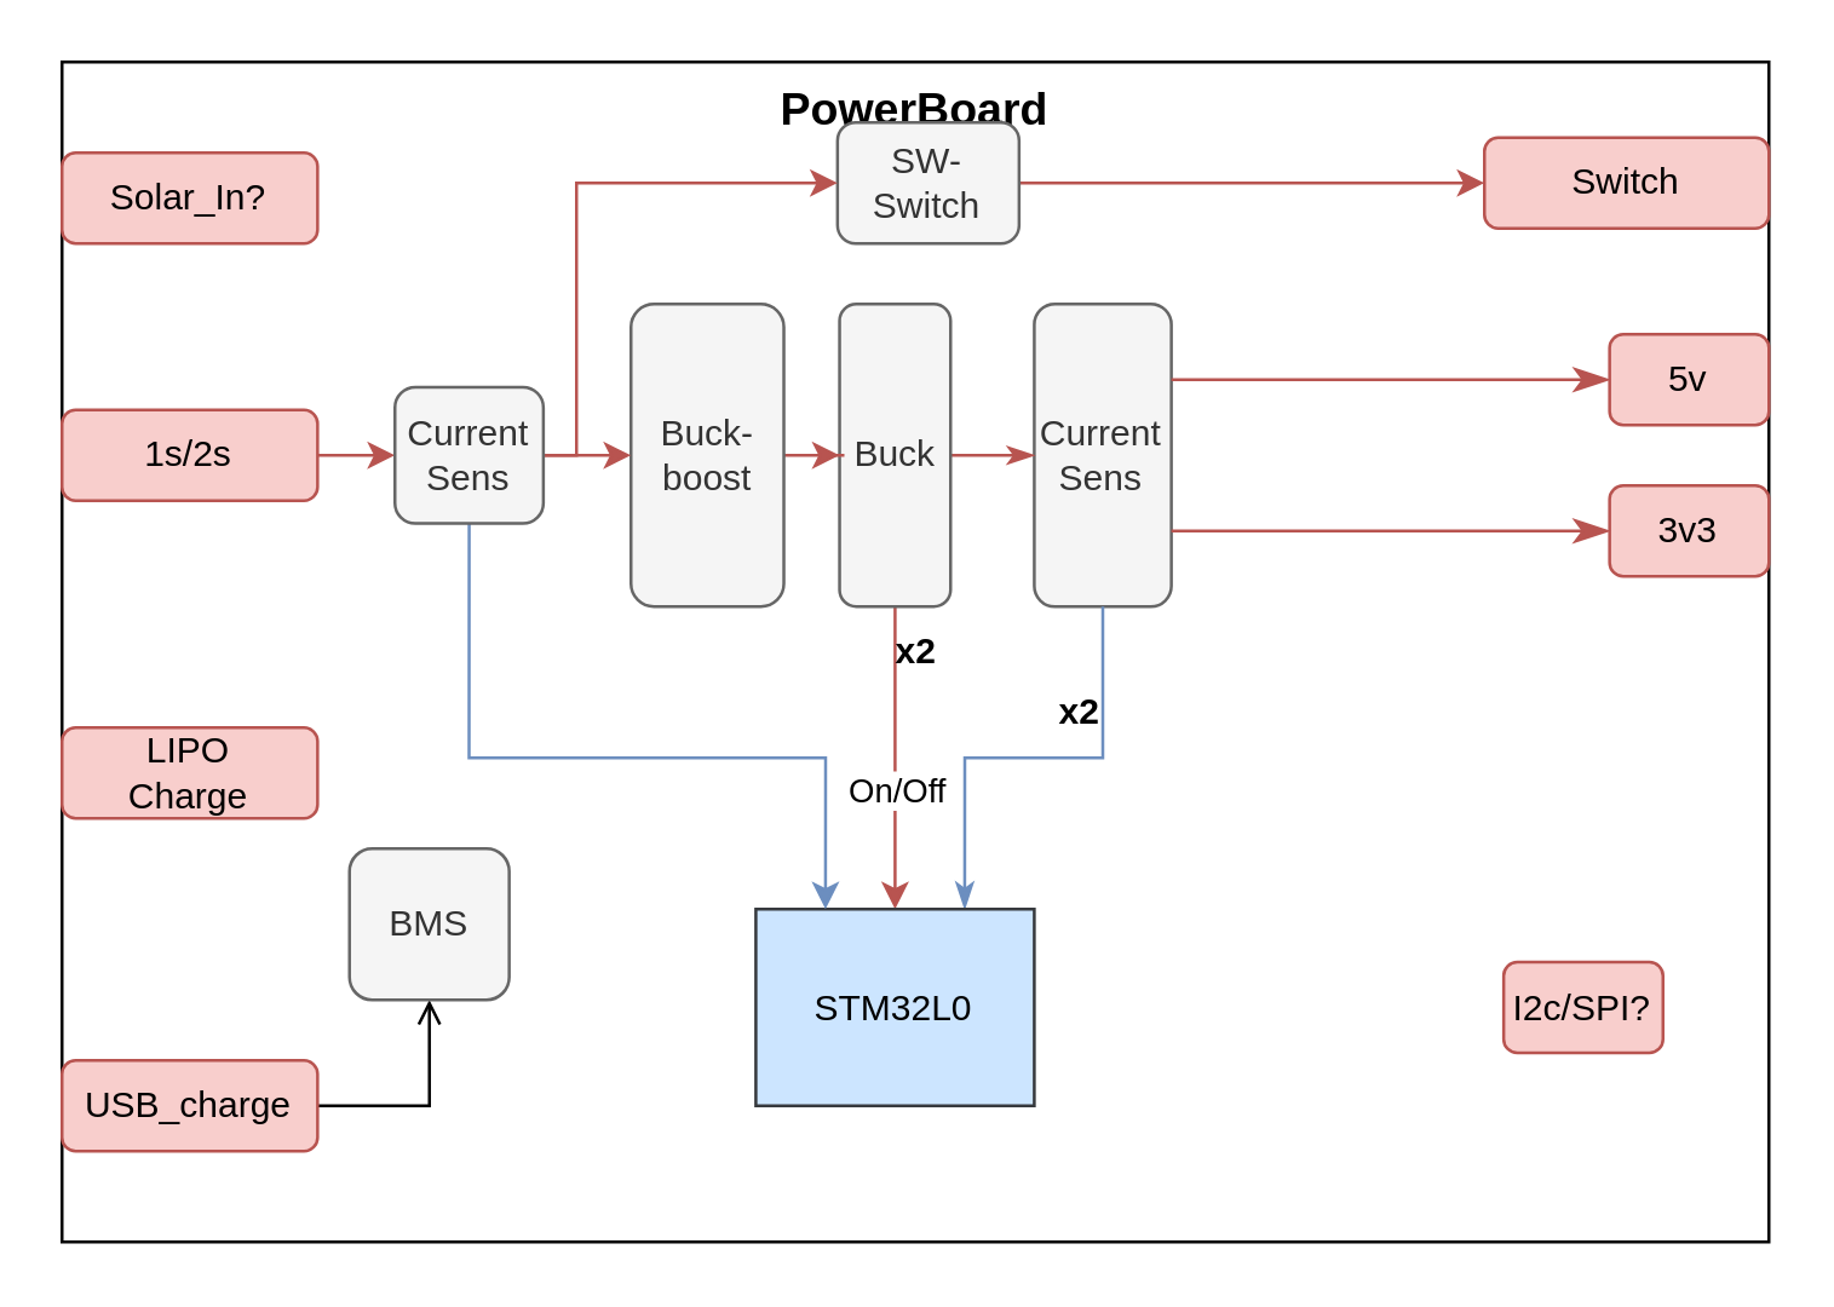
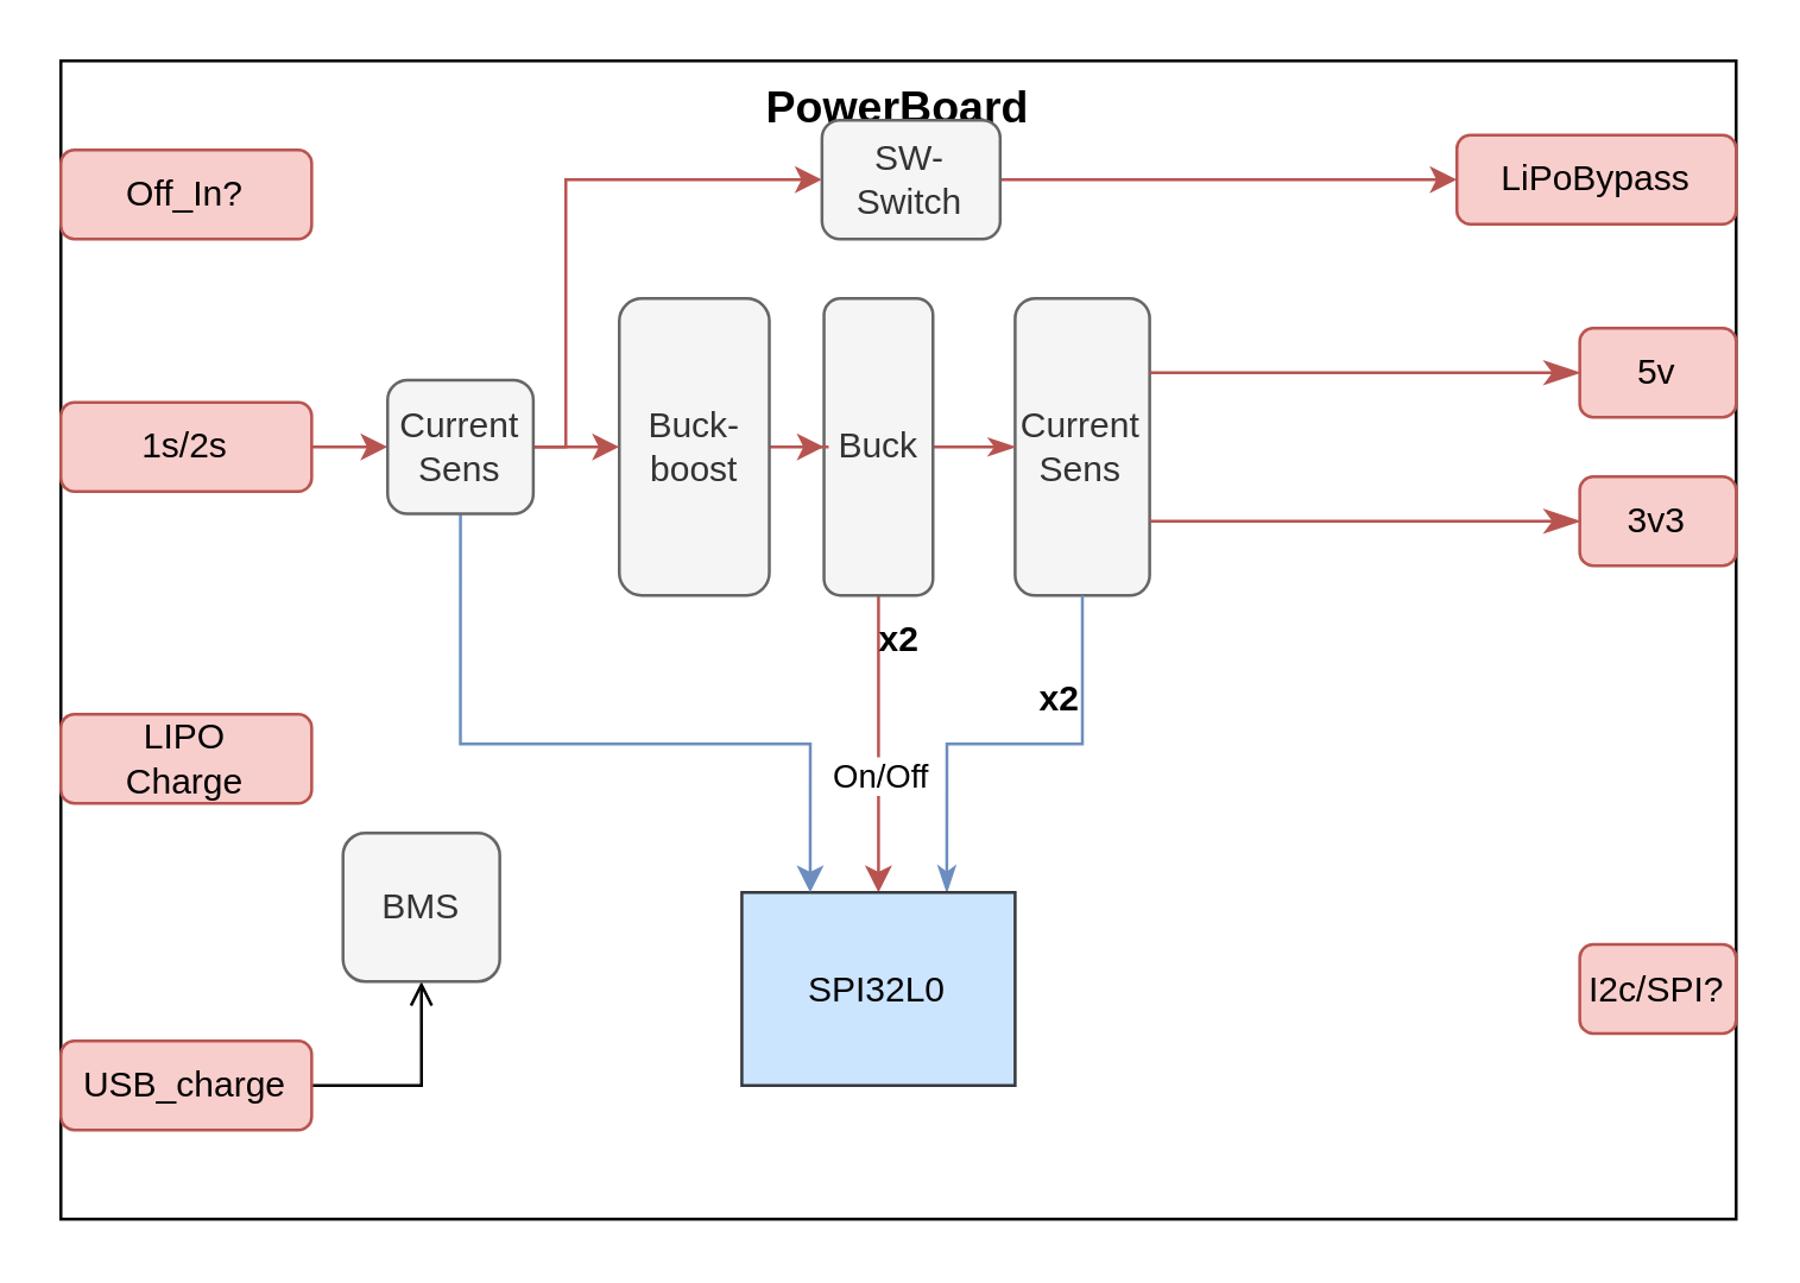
  <mxCell id="0" />
  <mxCell id="1" parent="0" />
  <mxCell id="2" value="PowerBoard" style="rounded=0;whiteSpace=wrap;html=1;container=1;verticalAlign=top;fontStyle=1;fontSize=15;" parent="1" vertex="1"><mxGeometry x="20" y="20" width="564" height="390" as="geometry"><mxRectangle x="100" y="940" width="288" height="170" as="alternateBounds" /></mxGeometry></mxCell>
  <mxCell id="3" value="" style="edgeStyle=orthogonalEdgeStyle;rounded=0;orthogonalLoop=1;jettySize=auto;html=1;fillColor=#f8cecc;gradientColor=#ea6b66;strokeColor=#b85450;" edge="1" parent="2" source="4" target="31"><mxGeometry relative="1" as="geometry" /></mxCell>
  <mxCell id="4" value="1s/2s" style="rounded=1;whiteSpace=wrap;html=1;fillColor=#f8cecc;strokeColor=#b85450;" parent="2" vertex="1"><mxGeometry y="115" width="84.435" height="30" as="geometry" /></mxCell>
  <mxCell id="5" value="5v" style="rounded=1;whiteSpace=wrap;html=1;fillColor=#f8cecc;strokeColor=#b85450;" parent="2" vertex="1"><mxGeometry x="511.36" y="90" width="52.64" height="30" as="geometry" /></mxCell>
  <mxCell id="6" value="3v3" style="rounded=1;whiteSpace=wrap;html=1;fillColor=#f8cecc;strokeColor=#b85450;" parent="2" vertex="1"><mxGeometry x="511.36" y="140" width="52.64" height="30" as="geometry" /></mxCell>
  <mxCell id="7" style="edgeStyle=orthogonalEdgeStyle;rounded=0;orthogonalLoop=1;jettySize=auto;html=1;exitX=1;exitY=0.5;exitDx=0;exitDy=0;entryX=0.5;entryY=1;entryDx=0;entryDy=0;endArrow=open;" parent="2" source="8" target="17" edge="1"><mxGeometry relative="1" as="geometry" /></mxCell>
  <mxCell id="8" value="USB_charge" style="rounded=1;whiteSpace=wrap;html=1;fillColor=#f8cecc;strokeColor=#b85450;" parent="2" vertex="1"><mxGeometry y="330" width="84.435" height="30" as="geometry" /></mxCell>
  <mxCell id="9" value="Current&lt;div&gt;Sens&lt;/div&gt;" style="rounded=1;whiteSpace=wrap;html=1;fillColor=#f5f5f5;fontColor=#333333;strokeColor=#666666;" parent="2" vertex="1"><mxGeometry x="321.26" y="80" width="45.29" height="100" as="geometry" /></mxCell>
  <mxCell id="10" style="edgeStyle=none;curved=1;rounded=0;orthogonalLoop=1;jettySize=auto;html=1;entryX=0;entryY=0.5;entryDx=0;entryDy=0;fontFamily=Architects Daughter;fontSource=https%3A%2F%2Ffonts.googleapis.com%2Fcss%3Ffamily%3DArchitects%2BDaughter;fontSize=16;startSize=14;endArrow=classicThin;endSize=9;sourcePerimeterSpacing=8;targetPerimeterSpacing=8;endFill=1;fillColor=#f8cecc;strokeColor=#b85450;exitX=1;exitY=0.25;exitDx=0;exitDy=0;gradientColor=#ea6b66;" parent="2" source="9" target="5" edge="1"><mxGeometry relative="1" as="geometry"><mxPoint x="391.04" y="115" as="sourcePoint" /></mxGeometry></mxCell>
  <mxCell id="11" style="edgeStyle=none;curved=1;rounded=0;orthogonalLoop=1;jettySize=auto;html=1;entryX=0;entryY=0.5;entryDx=0;entryDy=0;fontFamily=Architects Daughter;fontSource=https%3A%2F%2Ffonts.googleapis.com%2Fcss%3Ffamily%3DArchitects%2BDaughter;fontSize=16;startSize=14;endArrow=classicThin;endSize=9;sourcePerimeterSpacing=8;targetPerimeterSpacing=8;endFill=1;fillColor=#f8cecc;strokeColor=#b85450;exitX=1;exitY=0.75;exitDx=0;exitDy=0;gradientColor=#ea6b66;" parent="2" source="9" target="6" edge="1"><mxGeometry relative="1" as="geometry"><mxPoint x="316.632" y="165" as="sourcePoint" /></mxGeometry></mxCell>
  <mxCell id="12" style="edgeStyle=orthogonalEdgeStyle;rounded=0;orthogonalLoop=1;jettySize=auto;html=1;exitX=0.5;exitY=1;exitDx=0;exitDy=0;fontFamily=Architects Daughter;fontSource=https%3A%2F%2Ffonts.googleapis.com%2Fcss%3Ffamily%3DArchitects%2BDaughter;fontSize=16;startSize=6;endArrow=classicThin;endSize=6;sourcePerimeterSpacing=8;targetPerimeterSpacing=8;endFill=1;entryX=0.75;entryY=0;entryDx=0;entryDy=0;fillColor=#dae8fc;strokeColor=#6c8ebf;gradientColor=#7ea6e0;" parent="2" source="9" target="27" edge="1"><mxGeometry relative="1" as="geometry"><mxPoint x="284.968" y="250.0" as="targetPoint" /><mxPoint x="240.64" y="181.12" as="sourcePoint" /></mxGeometry></mxCell>
  <mxCell id="13" value="" style="edgeStyle=none;curved=1;rounded=0;orthogonalLoop=1;jettySize=auto;html=1;fontFamily=Architects Daughter;fontSource=https%3A%2F%2Ffonts.googleapis.com%2Fcss%3Ffamily%3DArchitects%2BDaughter;fontSize=16;endArrow=classicThin;sourcePerimeterSpacing=8;targetPerimeterSpacing=8;endFill=1;entryX=0;entryY=0.5;entryDx=0;entryDy=0;exitX=1;exitY=0.5;exitDx=0;exitDy=0;fillColor=#f8cecc;strokeColor=#b85450;gradientColor=#ea6b66;" parent="2" source="16" target="9" edge="1"><mxGeometry relative="1" as="geometry" /></mxCell>
  <mxCell id="14" style="edgeStyle=orthogonalEdgeStyle;rounded=0;orthogonalLoop=1;jettySize=auto;html=1;exitX=0.5;exitY=1;exitDx=0;exitDy=0;entryX=0.5;entryY=0;entryDx=0;entryDy=0;fillColor=#f8cecc;strokeColor=#b85450;gradientColor=#ea6b66;" edge="1" parent="2" source="16" target="27"><mxGeometry relative="1" as="geometry" /></mxCell>
  <mxCell id="15" value="On/Off" style="edgeLabel;html=1;align=center;verticalAlign=middle;resizable=0;points=[];" vertex="1" connectable="0" parent="14"><mxGeometry x="0.191" relative="1" as="geometry"><mxPoint as="offset" /></mxGeometry></mxCell>
  <mxCell id="16" value="Buck" style="rounded=1;whiteSpace=wrap;html=1;fillColor=#f5f5f5;fontColor=#333333;strokeColor=#666666;" parent="2" vertex="1"><mxGeometry x="256.92" y="80" width="36.68" height="100" as="geometry" /></mxCell>
  <mxCell id="17" value="BMS" style="rounded=1;whiteSpace=wrap;html=1;fillColor=#f5f5f5;fontColor=#333333;strokeColor=#666666;" parent="2" vertex="1"><mxGeometry x="94.989" y="260" width="52.772" height="50" as="geometry" /></mxCell>
  <mxCell id="18" value="LIPO&lt;div&gt;Charge&lt;/div&gt;" style="rounded=1;whiteSpace=wrap;html=1;fillColor=#f8cecc;strokeColor=#b85450;" parent="2" vertex="1"><mxGeometry y="220" width="84.435" height="30" as="geometry" /></mxCell>
  <mxCell id="19" value="" style="edgeStyle=orthogonalEdgeStyle;rounded=0;orthogonalLoop=1;jettySize=auto;html=1;fillColor=#f8cecc;strokeColor=#b85450;gradientColor=#ea6b66;" parent="2" source="20" target="16" edge="1"><mxGeometry relative="1" as="geometry" /></mxCell>
  <mxCell id="20" value="Buck-boost" style="rounded=1;whiteSpace=wrap;html=1;fillColor=#f5f5f5;fontColor=#333333;strokeColor=#666666;" parent="2" vertex="1"><mxGeometry x="188" y="80" width="50.51" height="100" as="geometry" /></mxCell>
- <mxCell id="21" value="Switch" style="rounded=1;whiteSpace=wrap;html=1;fillColor=#f8cecc;strokeColor=#b85450;" parent="2" vertex="1"><mxGeometry x="470" y="25" width="94" height="30" as="geometry" /></mxCell>
+ <mxCell id="21" value="LiPoBypass" style="rounded=1;whiteSpace=wrap;html=1;fillColor=#f8cecc;strokeColor=#b85450;" parent="2" vertex="1"><mxGeometry x="470" y="25" width="94" height="30" as="geometry" /></mxCell>
  <mxCell id="22" value="x2" style="text;html=1;align=center;verticalAlign=middle;resizable=0;points=[];autosize=1;strokeColor=none;fillColor=none;fontStyle=1" parent="2" vertex="1"><mxGeometry x="262.0" y="180" width="40" height="30" as="geometry" /></mxCell>
  <mxCell id="23" value="x2" style="text;html=1;align=center;verticalAlign=middle;resizable=0;points=[];autosize=1;strokeColor=none;fillColor=none;fontStyle=1" parent="2" vertex="1"><mxGeometry x="316.24" y="200" width="40" height="30" as="geometry" /></mxCell>
  <mxCell id="24" style="edgeStyle=orthogonalEdgeStyle;rounded=0;orthogonalLoop=1;jettySize=auto;html=1;exitX=1;exitY=0.5;exitDx=0;exitDy=0;entryX=0;entryY=0.5;entryDx=0;entryDy=0;fillColor=#f8cecc;gradientColor=#ea6b66;strokeColor=#b85450;" parent="2" source="25" target="21" edge="1"><mxGeometry relative="1" as="geometry" /></mxCell>
  <mxCell id="25" value="SW-Switch" style="rounded=1;whiteSpace=wrap;html=1;fillColor=#f5f5f5;fontColor=#333333;strokeColor=#666666;" parent="2" vertex="1"><mxGeometry x="256.24" y="20" width="60" height="40" as="geometry" /></mxCell>
- <mxCell id="26" value="Solar_In?" style="rounded=1;whiteSpace=wrap;html=1;fillColor=#f8cecc;strokeColor=#b85450;" parent="2" vertex="1"><mxGeometry y="30" width="84.435" height="30" as="geometry" /></mxCell>
- <mxCell id="27" value="STM32L0" style="rounded=0;whiteSpace=wrap;html=1;fillColor=#cce5ff;strokeColor=#36393d;" vertex="1" parent="2"><mxGeometry x="229.26" y="280" width="92" height="65" as="geometry" /></mxCell>
+ <mxCell id="26" value="Off_In?" style="rounded=1;whiteSpace=wrap;html=1;fillColor=#f8cecc;strokeColor=#b85450;" parent="2" vertex="1"><mxGeometry y="30" width="84.435" height="30" as="geometry" /></mxCell>
+ <mxCell id="27" value="SPI32L0" style="rounded=0;whiteSpace=wrap;html=1;fillColor=#cce5ff;strokeColor=#36393d;" vertex="1" parent="2"><mxGeometry x="229.26" y="280" width="92" height="65" as="geometry" /></mxCell>
  <mxCell id="28" style="edgeStyle=orthogonalEdgeStyle;rounded=0;orthogonalLoop=1;jettySize=auto;html=1;exitX=0.5;exitY=1;exitDx=0;exitDy=0;entryX=0.25;entryY=0;entryDx=0;entryDy=0;fillColor=#dae8fc;gradientColor=#7ea6e0;strokeColor=#6c8ebf;" edge="1" parent="2" source="31" target="27"><mxGeometry relative="1" as="geometry"><Array as="points"><mxPoint x="135" y="230" /><mxPoint x="252" y="230" /></Array></mxGeometry></mxCell>
  <mxCell id="29" style="edgeStyle=orthogonalEdgeStyle;rounded=0;orthogonalLoop=1;jettySize=auto;html=1;exitX=1;exitY=0.5;exitDx=0;exitDy=0;entryX=0;entryY=0.5;entryDx=0;entryDy=0;fillColor=#f8cecc;gradientColor=#ea6b66;strokeColor=#b85450;" edge="1" parent="2" source="31" target="20"><mxGeometry relative="1" as="geometry"><Array as="points"><mxPoint x="170" y="130" /><mxPoint x="170" y="130" /></Array></mxGeometry></mxCell>
  <mxCell id="30" style="edgeStyle=orthogonalEdgeStyle;rounded=0;orthogonalLoop=1;jettySize=auto;html=1;exitX=1;exitY=0.5;exitDx=0;exitDy=0;entryX=0;entryY=0.5;entryDx=0;entryDy=0;fillColor=#f8cecc;gradientColor=#ea6b66;strokeColor=#b85450;" edge="1" parent="2" source="31" target="25"><mxGeometry relative="1" as="geometry"><Array as="points"><mxPoint x="170" y="130" /><mxPoint x="170" y="40" /></Array></mxGeometry></mxCell>
  <mxCell id="31" value="Current&lt;div&gt;Sens&lt;/div&gt;" style="rounded=1;whiteSpace=wrap;html=1;fillColor=#f5f5f5;fontColor=#333333;strokeColor=#666666;" vertex="1" parent="2"><mxGeometry x="110.0" y="107.5" width="49.05" height="45" as="geometry" /></mxCell>
- <mxCell id="32" value="I2c/SPI?" style="rounded=1;whiteSpace=wrap;html=1;fillColor=#f8cecc;strokeColor=#b85450;" vertex="1" parent="2"><mxGeometry x="476.36" y="297.5" width="52.64" height="30" as="geometry" /></mxCell>
+ <mxCell id="32" value="I2c/SPI?" style="rounded=1;whiteSpace=wrap;html=1;fillColor=#f8cecc;strokeColor=#b85450;" vertex="1" parent="2"><mxGeometry x="511.36" y="297.5" width="52.64" height="30" as="geometry" /></mxCell>
